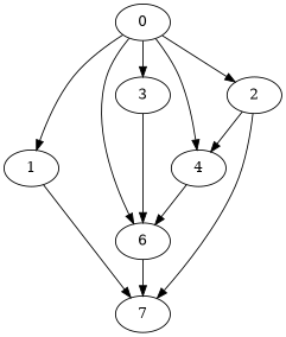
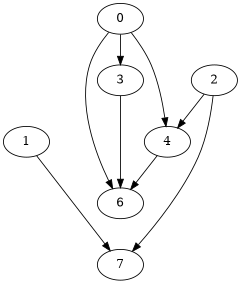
  digraph {
    node [Processor=1 Weight=176]
    edge [Weight=8]
    0 [Start=0 Weight=35]
    1 [Processor=2 Start=38 Weight=88]
    6 [Start=387 Weight=141]
    3 [Processor=3 Start=42 Weight=159]
    4 [Start=211]
    2 [Start=35]
    7 [Start=528 Weight=53]
-   0 -> 1 [Weight=3]
    0 -> 6 [Weight=4]
    0 -> 3 [Weight=7]
    0 -> 4 [Weight=5]
-   0 -> 2 [Weight=9]
    1 -> 7 [Weight=6]
-   6 -> 7
    3 -> 6
    4 -> 6 [Weight=2]
    2 -> 4
    2 -> 7 [Weight=3]
  }
